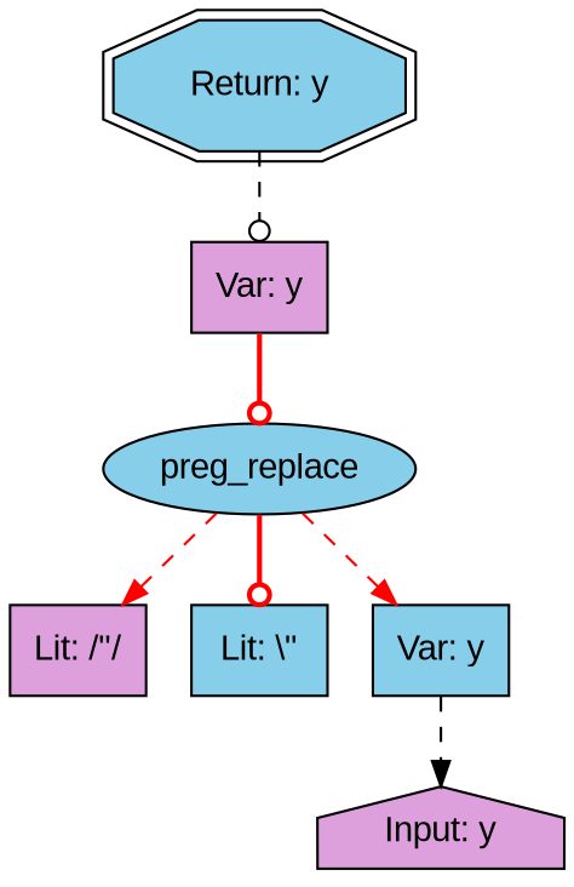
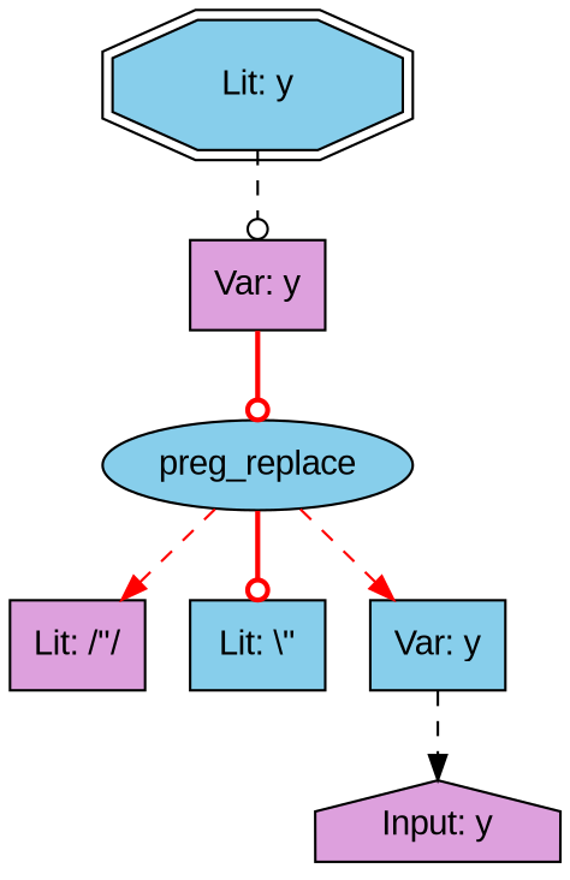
  digraph {
    fontname="Liberation Sans"
    node [shape=box style=filled fillcolor=skyblue fontname="Liberation Sans"]
    edge [color=red style=dashed arrowhead=odot fontname="Liberation Sans"]
-   n1 [label="Return: y" shape=doubleoctagon]
+   n1 [label="Lit: y" shape=doubleoctagon]
    n2 [label="Var: y" fillcolor=plum]
    n3 [label=preg_replace shape=ellipse]
    n4 [label="Lit: /\"/" fillcolor=plum]
    n5 [label="Lit: \\\""]
    n6 [label="Var: y"]
    n7 [label="Input: y" shape=house fillcolor=plum]
    n1 -> n2 [color=black]
    n2 -> n3 [style=bold]
    n3 -> n4 [arrowhead=normal]
    n3 -> n5 [style=bold]
    n3 -> n6 [arrowhead=normal]
    n6 -> n7 [color=black arrowhead=normal]
  }
